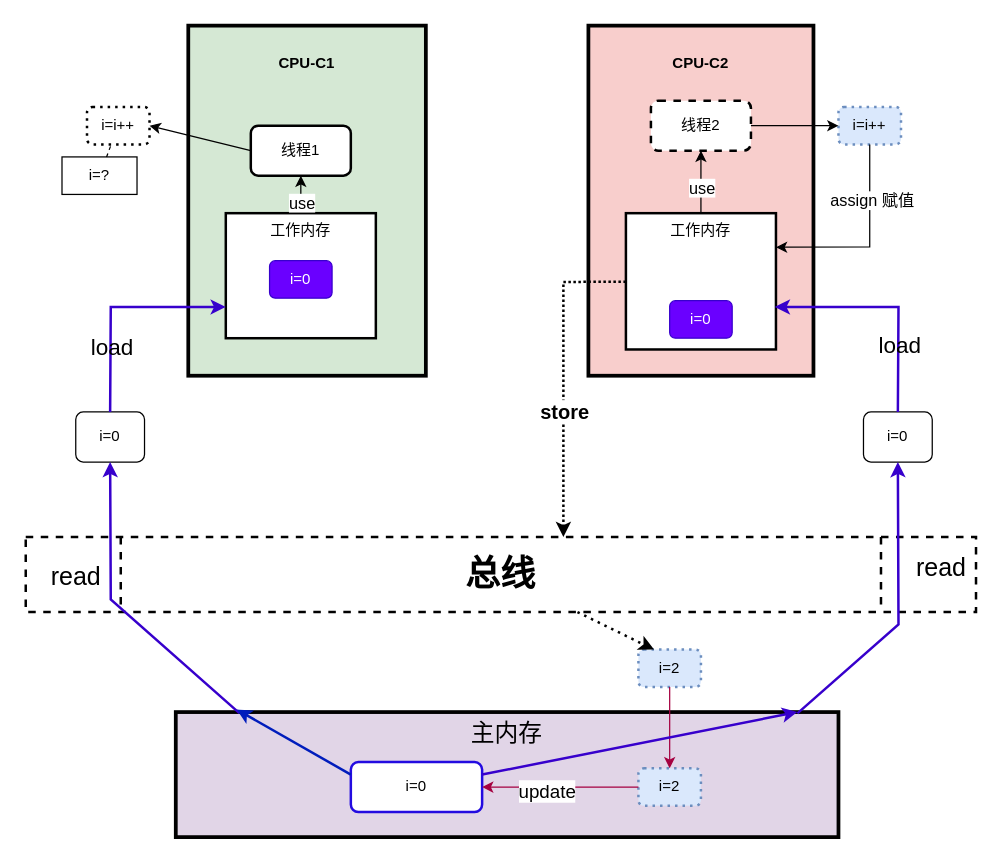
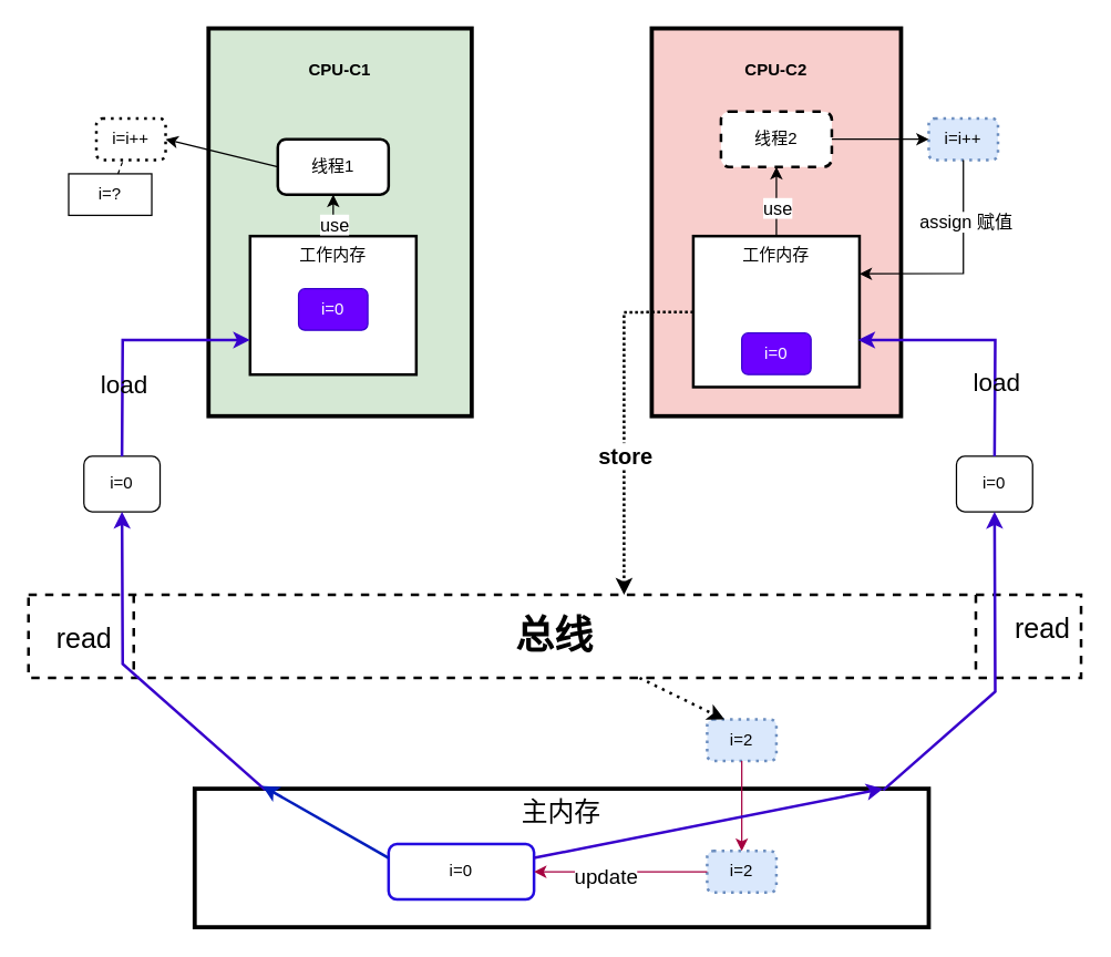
  <mxCell id="0" />
  <mxCell id="1" parent="0" />
  <mxCell id="2" value="&lt;h4 style=&quot;text-align: justify;&quot;&gt;&lt;span style=&quot;background-color: initial;&quot;&gt;CPU-C1&lt;/span&gt;&lt;/h4&gt;" style="rounded=0;whiteSpace=wrap;html=1;align=center;horizontal=1;verticalAlign=top;labelBackgroundColor=none;strokeWidth=3;fillColor=#d5e8d4;" vertex="1" parent="1"><mxGeometry x="150" y="20" width="190" height="280" as="geometry" /></mxCell>
  <mxCell id="3" value="&lt;h4 style=&quot;text-align: justify;&quot;&gt;&lt;span style=&quot;background-color: initial;&quot;&gt;CPU-C2&lt;/span&gt;&lt;/h4&gt;" style="rounded=0;whiteSpace=wrap;html=1;align=center;horizontal=1;verticalAlign=top;labelBackgroundColor=none;strokeWidth=3;fillColor=#f8cecc;" vertex="1" parent="1"><mxGeometry x="470" y="20" width="180" height="280" as="geometry" /></mxCell>
  <mxCell id="4" value="线程1" style="rounded=1;whiteSpace=wrap;html=1;labelBackgroundColor=none;strokeWidth=2;" vertex="1" parent="1"><mxGeometry x="200" y="100" width="80" height="40" as="geometry" /></mxCell>
  <mxCell id="5" value="线程2" style="rounded=1;whiteSpace=wrap;html=1;labelBackgroundColor=none;strokeWidth=2;dashed=1;" vertex="1" parent="1"><mxGeometry x="520" y="80" width="80" height="40" as="geometry" /></mxCell>
  <mxCell id="6" value="工作内存" style="rounded=0;whiteSpace=wrap;html=1;verticalAlign=top;labelBackgroundColor=none;strokeWidth=2;" vertex="1" parent="1"><mxGeometry x="180" y="170" width="120" height="100" as="geometry" /></mxCell>
  <mxCell id="7" value="工作内存" style="rounded=0;whiteSpace=wrap;html=1;verticalAlign=top;labelBackgroundColor=none;strokeWidth=2;" vertex="1" parent="1"><mxGeometry x="500" y="170" width="120" height="109" as="geometry" /></mxCell>
  <mxCell id="8" value="" style="endArrow=classic;html=1;rounded=0;labelBackgroundColor=none;fontColor=default;" edge="1" parent="1" source="6" target="4"><mxGeometry width="50" height="50" relative="1" as="geometry"><mxPoint x="340" y="320" as="sourcePoint" /><mxPoint x="390" y="270" as="targetPoint" /></mxGeometry></mxCell>
  <mxCell id="9" value="use" style="edgeLabel;html=1;align=center;verticalAlign=middle;resizable=0;points=[];fontSize=13;" vertex="1" connectable="0" parent="8"><mxGeometry x="0.24" y="2" relative="1" as="geometry"><mxPoint x="2" y="10" as="offset" /></mxGeometry></mxCell>
  <mxCell id="10" value="" style="endArrow=classic;html=1;rounded=0;entryX=0.5;entryY=1;entryDx=0;entryDy=0;labelBackgroundColor=none;fontColor=default;" edge="1" parent="1" source="7" target="5"><mxGeometry width="50" height="50" relative="1" as="geometry"><mxPoint x="400" y="170" as="sourcePoint" /><mxPoint x="400" y="120" as="targetPoint" /></mxGeometry></mxCell>
  <mxCell id="11" value="use" style="edgeLabel;html=1;align=center;verticalAlign=middle;resizable=0;points=[];fontSize=13;" vertex="1" connectable="0" parent="10"><mxGeometry x="0.12" y="-2" relative="1" as="geometry"><mxPoint x="-2" y="7" as="offset" /></mxGeometry></mxCell>
  <mxCell id="12" value="i=0" style="rounded=1;whiteSpace=wrap;html=1;labelBackgroundColor=none;fillColor=#6a00ff;fontColor=#ffffff;strokeColor=#3700CC;" vertex="1" parent="1"><mxGeometry x="215" y="208" width="50" height="30" as="geometry" /></mxCell>
  <mxCell id="13" value="i=0" style="rounded=1;whiteSpace=wrap;html=1;labelBackgroundColor=none;fillColor=#6a00ff;fontColor=#ffffff;strokeColor=#3700CC;" vertex="1" parent="1"><mxGeometry x="535" y="240" width="50" height="30" as="geometry" /></mxCell>
  <mxCell id="14" value="&lt;b&gt;&lt;font style=&quot;font-size: 28px;&quot;&gt;总线&lt;/font&gt;&lt;/b&gt;" style="shape=process;whiteSpace=wrap;html=1;backgroundOutline=1;labelBackgroundColor=none;strokeWidth=2;dashed=1;" vertex="1" parent="1"><mxGeometry x="20" y="429" width="760" height="60" as="geometry" /></mxCell>
- <mxCell id="15" value="主内存" style="rounded=0;whiteSpace=wrap;html=1;fontSize=19;verticalAlign=top;labelBackgroundColor=none;strokeWidth=3;fillColor=#e1d5e7;" vertex="1" parent="1"><mxGeometry x="140" y="569" width="530" height="100" as="geometry" /></mxCell>
+ <mxCell id="15" value="主内存" style="rounded=0;whiteSpace=wrap;html=1;fontSize=19;verticalAlign=top;labelBackgroundColor=none;strokeWidth=3;" vertex="1" parent="1"><mxGeometry x="140" y="569" width="530" height="100" as="geometry" /></mxCell>
  <mxCell id="16" value="i=0" style="rounded=1;whiteSpace=wrap;html=1;labelBackgroundColor=none;strokeColor=#230be0;strokeWidth=2;" vertex="1" parent="1"><mxGeometry x="280" y="609" width="105" height="40" as="geometry" /></mxCell>
  <mxCell id="17" value="i=0" style="rounded=1;whiteSpace=wrap;html=1;labelBackgroundColor=none;" vertex="1" parent="1"><mxGeometry x="60" y="329" width="55" height="40" as="geometry" /></mxCell>
  <mxCell id="18" value="i=0" style="rounded=1;whiteSpace=wrap;html=1;labelBackgroundColor=none;" vertex="1" parent="1"><mxGeometry x="690" y="329" width="55" height="40" as="geometry" /></mxCell>
  <mxCell id="19" value="" style="endArrow=classic;html=1;rounded=0;exitX=0.096;exitY=0.008;exitDx=0;exitDy=0;exitPerimeter=0;entryX=0.5;entryY=1;entryDx=0;entryDy=0;labelBackgroundColor=none;fontColor=default;strokeWidth=2;fillColor=#6a00ff;strokeColor=#3700CC;" edge="1" parent="1" source="15" target="17"><mxGeometry width="50" height="50" relative="1" as="geometry"><mxPoint x="340" y="399" as="sourcePoint" /><mxPoint x="390" y="349" as="targetPoint" /><Array as="points"><mxPoint x="88" y="479" /></Array></mxGeometry></mxCell>
  <mxCell id="20" value="read" style="edgeLabel;html=1;align=center;verticalAlign=middle;resizable=0;points=[];fontSize=20;labelBackgroundColor=none;" vertex="1" connectable="0" parent="19"><mxGeometry x="-0.482" relative="1" as="geometry"><mxPoint x="-83" y="-68" as="offset" /></mxGeometry></mxCell>
  <mxCell id="21" value="" style="endArrow=classic;html=1;rounded=0;entryX=0;entryY=0.75;entryDx=0;entryDy=0;exitX=0.5;exitY=0;exitDx=0;exitDy=0;labelBackgroundColor=none;fontColor=default;strokeWidth=2;fillColor=#6a00ff;strokeColor=#3700CC;" edge="1" parent="1" source="17" target="6"><mxGeometry width="50" height="50" relative="1" as="geometry"><mxPoint x="-50" y="339" as="sourcePoint" /><mxPoint x="0" y="289" as="targetPoint" /><Array as="points"><mxPoint x="88" y="245" /></Array></mxGeometry></mxCell>
  <mxCell id="22" value="load" style="edgeLabel;html=1;align=center;verticalAlign=middle;resizable=0;points=[];fontSize=18;labelBackgroundColor=none;" vertex="1" connectable="0" parent="21"><mxGeometry x="-0.409" y="-1" relative="1" as="geometry"><mxPoint as="offset" /></mxGeometry></mxCell>
  <mxCell id="23" value="" style="endArrow=classic;html=1;rounded=0;entryX=0.5;entryY=1;entryDx=0;entryDy=0;labelBackgroundColor=none;fontColor=default;strokeWidth=2;exitX=0.938;exitY=0.01;exitDx=0;exitDy=0;exitPerimeter=0;fillColor=#6a00ff;strokeColor=#3700CC;" edge="1" parent="1" source="15" target="18"><mxGeometry width="50" height="50" relative="1" as="geometry"><mxPoint x="630" y="569" as="sourcePoint" /><mxPoint x="642.12" y="379" as="targetPoint" /><Array as="points"><mxPoint x="718" y="499" /></Array></mxGeometry></mxCell>
  <mxCell id="24" value="read" style="edgeLabel;html=1;align=center;verticalAlign=middle;resizable=0;points=[];fontSize=20;labelBackgroundColor=none;" vertex="1" connectable="0" parent="23"><mxGeometry x="-0.482" relative="1" as="geometry"><mxPoint x="68" y="-77" as="offset" /></mxGeometry></mxCell>
  <mxCell id="25" value="" style="endArrow=classic;html=1;rounded=0;entryX=0.992;entryY=0.688;entryDx=0;entryDy=0;exitX=0.5;exitY=0;exitDx=0;exitDy=0;entryPerimeter=0;labelBackgroundColor=none;fontColor=default;strokeWidth=2;fillColor=#6a00ff;strokeColor=#3700CC;" edge="1" parent="1" source="18" target="7"><mxGeometry width="50" height="50" relative="1" as="geometry"><mxPoint x="720.5" y="329" as="sourcePoint" /><mxPoint x="812.5" y="245" as="targetPoint" /><Array as="points"><mxPoint x="718" y="245" /></Array></mxGeometry></mxCell>
  <mxCell id="26" value="load" style="edgeLabel;html=1;align=center;verticalAlign=middle;resizable=0;points=[];fontSize=18;labelBackgroundColor=none;" vertex="1" connectable="0" parent="25"><mxGeometry x="-0.409" y="-1" relative="1" as="geometry"><mxPoint as="offset" /></mxGeometry></mxCell>
  <mxCell id="27" value="" style="endArrow=classic;html=1;rounded=0;strokeWidth=2;dashed=1;dashPattern=1 1;" edge="1" parent="1" source="7"><mxGeometry width="50" height="50" relative="1" as="geometry"><mxPoint x="330" y="369" as="sourcePoint" /><mxPoint x="450" y="429" as="targetPoint" /><Array as="points"><mxPoint x="450" y="225" /><mxPoint x="450" y="399" /></Array></mxGeometry></mxCell>
  <mxCell id="28" value="store" style="edgeLabel;html=1;align=center;verticalAlign=middle;resizable=0;points=[];fontSize=16;fontStyle=1" vertex="1" connectable="0" parent="27"><mxGeometry x="0.036" relative="1" as="geometry"><mxPoint y="22" as="offset" /></mxGeometry></mxCell>
  <mxCell id="29" value="i=2" style="rounded=1;whiteSpace=wrap;html=1;dashed=1;dashPattern=1 2;labelBackgroundColor=none;strokeWidth=2;fillColor=#dae8fc;strokeColor=#6c8ebf;" vertex="1" parent="1"><mxGeometry x="510" y="519" width="50" height="30" as="geometry" /></mxCell>
  <mxCell id="30" value="" style="endArrow=classic;html=1;rounded=0;entryX=0.25;entryY=0;entryDx=0;entryDy=0;strokeWidth=2;dashed=1;dashPattern=1 2;" edge="1" parent="1" source="14" target="29"><mxGeometry width="50" height="50" relative="1" as="geometry"><mxPoint x="300" y="389" as="sourcePoint" /><mxPoint x="350" y="339" as="targetPoint" /></mxGeometry></mxCell>
  <mxCell id="31" value="" style="endArrow=classic;html=1;rounded=0;exitX=0.5;exitY=1;exitDx=0;exitDy=0;entryX=0.5;entryY=0;entryDx=0;entryDy=0;fillColor=#d80073;strokeColor=#A50040;" edge="1" parent="1" source="29" target="32"><mxGeometry width="50" height="50" relative="1" as="geometry"><mxPoint x="770" y="639" as="sourcePoint" /><mxPoint x="820" y="589" as="targetPoint" /></mxGeometry></mxCell>
  <mxCell id="32" value="i=2" style="rounded=1;whiteSpace=wrap;html=1;dashed=1;dashPattern=1 2;labelBackgroundColor=none;strokeWidth=2;fillColor=#dae8fc;strokeColor=#6c8ebf;" vertex="1" parent="1"><mxGeometry x="510" y="614" width="50" height="30" as="geometry" /></mxCell>
  <mxCell id="33" value="" style="endArrow=classic;html=1;rounded=0;exitX=0;exitY=0.5;exitDx=0;exitDy=0;fillColor=#d80073;strokeColor=#A50040;" edge="1" parent="1" source="32" target="16"><mxGeometry width="50" height="50" relative="1" as="geometry"><mxPoint x="340" y="399" as="sourcePoint" /><mxPoint x="390" y="349" as="targetPoint" /></mxGeometry></mxCell>
  <mxCell id="34" value="update" style="edgeLabel;html=1;align=center;verticalAlign=middle;resizable=0;points=[];fontSize=15;" vertex="1" connectable="0" parent="33"><mxGeometry x="0.184" y="2" relative="1" as="geometry"><mxPoint as="offset" /></mxGeometry></mxCell>
  <mxCell id="35" value="i=i++" style="rounded=1;whiteSpace=wrap;html=1;dashed=1;dashPattern=1 2;labelBackgroundColor=none;strokeWidth=2;" vertex="1" parent="1"><mxGeometry x="69" y="85" width="50" height="30" as="geometry" /></mxCell>
  <mxCell id="36" value="" style="endArrow=none;dashed=1;html=1;rounded=0;" edge="1" parent="1" source="37" target="35"><mxGeometry width="50" height="50" relative="1" as="geometry"><mxPoint x="240" y="325" as="sourcePoint" /><mxPoint x="400" y="335" as="targetPoint" /></mxGeometry></mxCell>
  <mxCell id="37" value="i=?" style="text;html=1;align=center;verticalAlign=middle;whiteSpace=wrap;rounded=0;strokeColor=default;" vertex="1" parent="1"><mxGeometry x="49" y="125" width="60" height="30" as="geometry" /></mxCell>
  <mxCell id="38" value="i=i++" style="rounded=1;whiteSpace=wrap;html=1;dashed=1;dashPattern=1 2;labelBackgroundColor=none;strokeWidth=2;fillColor=#dae8fc;strokeColor=#6c8ebf;" vertex="1" parent="1"><mxGeometry x="670" y="85" width="50" height="30" as="geometry" /></mxCell>
  <mxCell id="39" value="" style="endArrow=classic;html=1;rounded=0;exitX=1;exitY=0.5;exitDx=0;exitDy=0;entryX=0;entryY=0.5;entryDx=0;entryDy=0;" edge="1" parent="1" source="5" target="38"><mxGeometry width="50" height="50" relative="1" as="geometry"><mxPoint x="350" y="399" as="sourcePoint" /><mxPoint x="400" y="349" as="targetPoint" /></mxGeometry></mxCell>
  <mxCell id="40" value="" style="endArrow=classic;html=1;rounded=0;exitX=0.5;exitY=1;exitDx=0;exitDy=0;entryX=1;entryY=0.25;entryDx=0;entryDy=0;" edge="1" parent="1" source="38" target="7"><mxGeometry width="50" height="50" relative="1" as="geometry"><mxPoint x="760" y="159" as="sourcePoint" /><mxPoint x="810" y="109" as="targetPoint" /><Array as="points"><mxPoint x="695" y="197" /></Array></mxGeometry></mxCell>
  <mxCell id="41" value="assign 赋值" style="edgeLabel;html=1;align=center;verticalAlign=middle;resizable=0;points=[];fontSize=13;" vertex="1" connectable="0" parent="40"><mxGeometry x="-0.44" y="1" relative="1" as="geometry"><mxPoint as="offset" /></mxGeometry></mxCell>
  <mxCell id="42" value="" style="endArrow=classic;html=1;rounded=0;entryX=1;entryY=0.5;entryDx=0;entryDy=0;exitX=0;exitY=0.5;exitDx=0;exitDy=0;" edge="1" parent="1" source="4" target="35"><mxGeometry width="50" height="50" relative="1" as="geometry"><mxPoint x="190" y="99" as="sourcePoint" /><mxPoint x="250" y="49" as="targetPoint" /></mxGeometry></mxCell>
  <mxCell id="43" value="" style="endArrow=classic;html=1;rounded=0;exitX=0;exitY=0.25;exitDx=0;exitDy=0;entryX=0.092;entryY=-0.02;entryDx=0;entryDy=0;entryPerimeter=0;fillColor=#0050ef;strokeColor=#001DBC;strokeWidth=2;" edge="1" parent="1" source="16" target="15"><mxGeometry width="50" height="50" relative="1" as="geometry"><mxPoint x="350" y="399" as="sourcePoint" /><mxPoint x="400" y="349" as="targetPoint" /></mxGeometry></mxCell>
  <mxCell id="44" value="" style="endArrow=classic;html=1;rounded=0;entryX=0.938;entryY=0;entryDx=0;entryDy=0;entryPerimeter=0;exitX=1;exitY=0.25;exitDx=0;exitDy=0;fillColor=#6a00ff;strokeColor=#3700CC;strokeWidth=2;" edge="1" parent="1" source="16" target="15"><mxGeometry width="50" height="50" relative="1" as="geometry"><mxPoint x="350" y="399" as="sourcePoint" /><mxPoint x="400" y="349" as="targetPoint" /></mxGeometry></mxCell>
